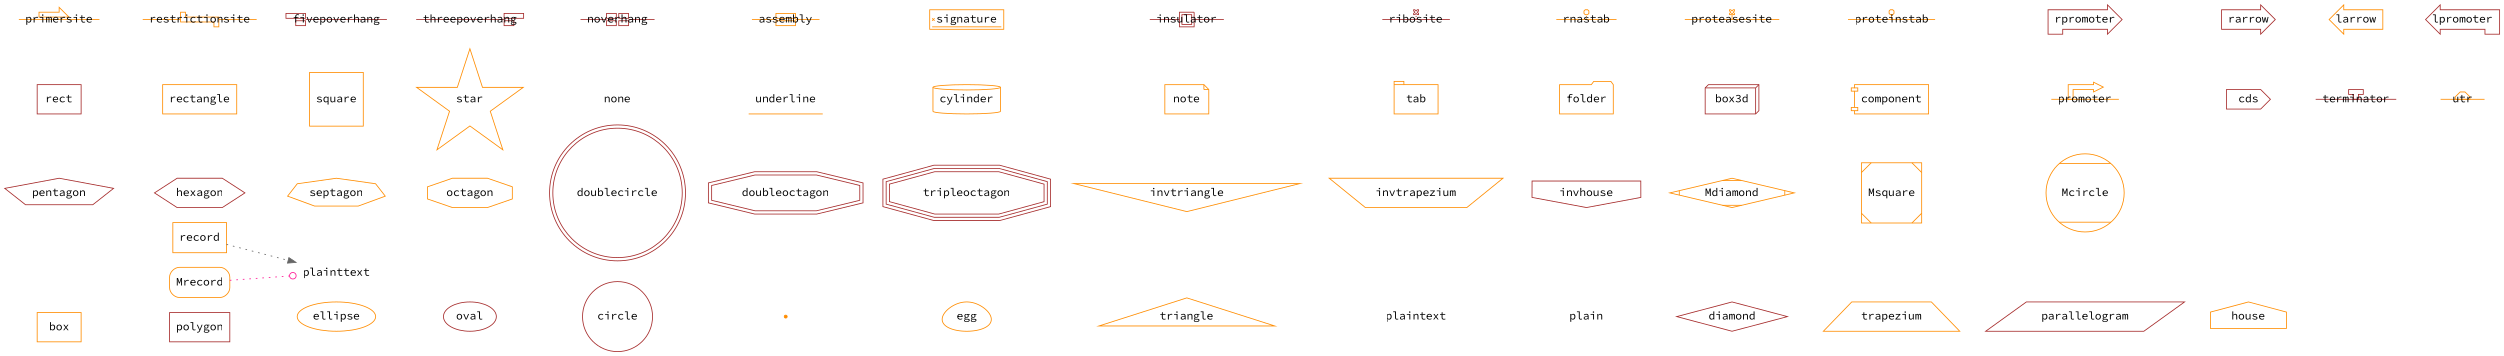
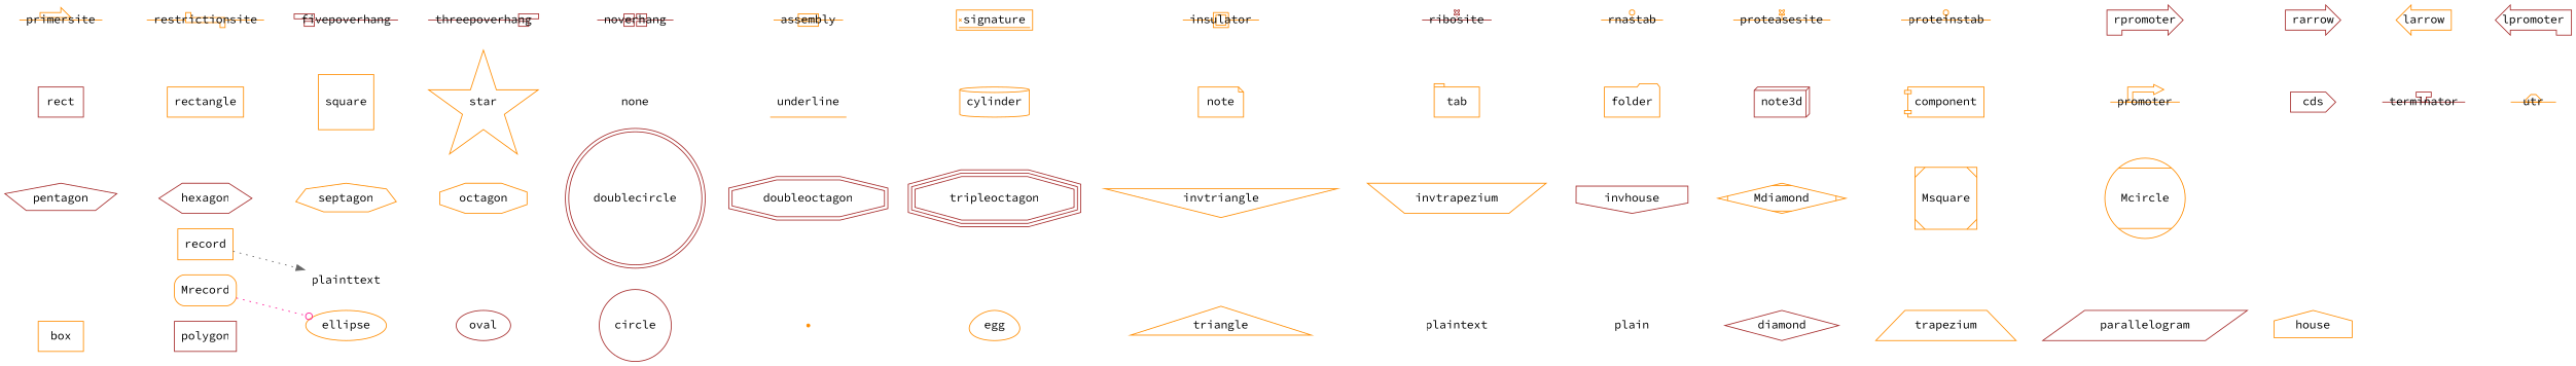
  digraph {
    fontname="Source Code Pro"
    rankdir=LR
    node [color=darkorange fontname="Source Code Pro" shape=plaintext]
    edge [fontname="Source Code Pro" style=invis]
    record [shape=record]
    plainttext
    Mrecord [shape=Mrecord]
    box [shape=box]
    polygon [color=brown shape=polygon]
    ellipse [shape=ellipse]
    oval [color=brown shape=oval]
    circle [color=brown shape=circle]
    point [shape=point]
    egg [shape=egg]
    triangle [shape=triangle]
    plaintext [color=brown]
    plain [color=brown shape=plain]
    diamond [color=brown shape=diamond]
    trapezium [shape=trapezium]
    parallelogram [color=brown shape=parallelogram]
    house [shape=house]
    pentagon [color=brown shape=pentagon]
    hexagon [color=brown shape=hexagon]
    septagon [shape=septagon]
    octagon [shape=octagon]
    doublecircle [color=brown shape=doublecircle]
    doubleoctagon [color=brown shape=doubleoctagon]
    tripleoctagon [color=brown shape=tripleoctagon]
    invtriangle [shape=invtriangle]
    invtrapezium [shape=invtrapezium]
    invhouse [color=brown shape=invhouse]
    Mdiamond [shape=Mdiamond]
    Msquare [shape=Msquare]
    Mcircle [shape=Mcircle]
    rect [color=brown shape=rect]
    rectangle [shape=rectangle]
    square [shape=square]
    star [shape=star]
    none [shape=none]
    underline [shape=underline]
    cylinder [shape=cylinder]
    note [shape=note]
    tab [shape=tab]
    folder [shape=folder]
-   box3d [color=brown shape=box3d]
+   box3d [color=brown shape=box3d label=note3d]
    component [shape=component]
    promoter [shape=promoter]
    cds [color=brown shape=cds]
    terminator [color=brown shape=terminator]
    utr [shape=utr]
    primersite [shape=primersite]
    restrictionsite [shape=restrictionsite]
    fivepoverhang [color=brown shape=fivepoverhang]
    threepoverhang [color=brown shape=threepoverhang]
    noverhang [color=brown shape=noverhang]
    assembly [shape=assembly]
    signature [shape=signature]
-   insulator [color=brown shape=insulator]
+   insulator [shape=insulator]
    ribosite [color=brown shape=ribosite]
    rnastab [shape=rnastab]
    proteasesite [shape=proteasesite]
    proteinstab [shape=proteinstab]
    rpromoter [color=brown shape=rpromoter]
    rarrow [color=brown shape=rarrow]
    larrow [shape=larrow]
    lpromoter [color=brown shape=lpromoter]
    record -> plainttext [arrowhead=normal color=gray40 style=dotted]
-   Mrecord -> plainttext [arrowhead=odot color=deeppink style=dotted]
+   Mrecord -> ellipse [arrowhead=odot color=deeppink style=dotted]
    box -> polygon
    polygon -> ellipse
    ellipse -> oval
    oval -> circle
    circle -> point
    point -> egg
    egg -> triangle
    triangle -> plaintext
    plaintext -> plain
    plain -> diamond
    diamond -> trapezium
    trapezium -> parallelogram
    parallelogram -> house
    pentagon -> hexagon
    hexagon -> septagon
    septagon -> octagon
    octagon -> doublecircle
    doublecircle -> doubleoctagon
    doubleoctagon -> tripleoctagon
    tripleoctagon -> invtriangle
    invtriangle -> invtrapezium
    invtrapezium -> invhouse
    invhouse -> Mdiamond
    Mdiamond -> Msquare
    Msquare -> Mcircle
    rect -> rectangle
    rectangle -> square
    square -> star
    star -> none
    none -> underline
    underline -> cylinder
    cylinder -> note
    note -> tab
    tab -> folder
    folder -> box3d
    box3d -> component
    component -> promoter
    promoter -> cds
    cds -> terminator
    terminator -> utr
    primersite -> restrictionsite
    restrictionsite -> fivepoverhang
    fivepoverhang -> threepoverhang
    threepoverhang -> noverhang
    noverhang -> assembly
    assembly -> signature
    signature -> insulator
    insulator -> ribosite
    ribosite -> rnastab
    rnastab -> proteasesite
    proteasesite -> proteinstab
    proteinstab -> rpromoter
    rpromoter -> rarrow
    rarrow -> larrow
    larrow -> lpromoter
  }
